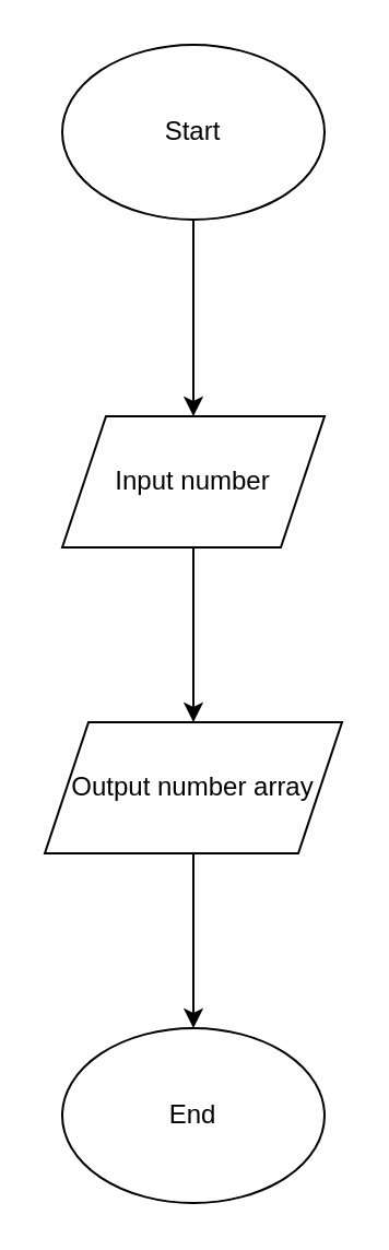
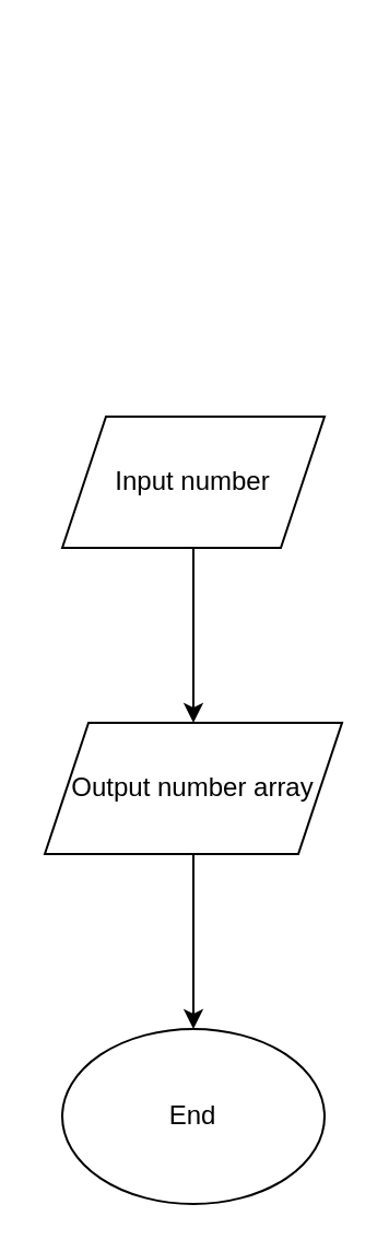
  <mxCell id="0" />
  <mxCell id="1" parent="0" />
- <mxCell id="2" value="" style="edgeStyle=orthogonalEdgeStyle;rounded=0;orthogonalLoop=1;jettySize=auto;html=1;" edge="1" parent="1" source="3" target="5"><mxGeometry relative="1" as="geometry" /></mxCell>
- <mxCell id="3" value="Start" style="ellipse;whiteSpace=wrap;html=1;" vertex="1" parent="1"><mxGeometry x="28" y="20" width="120" height="80" as="geometry" /></mxCell>
  <mxCell id="4" value="" style="edgeStyle=orthogonalEdgeStyle;rounded=0;orthogonalLoop=1;jettySize=auto;html=1;" edge="1" parent="1" source="5" target="7"><mxGeometry relative="1" as="geometry" /></mxCell>
  <mxCell id="5" value="Input number" style="shape=parallelogram;perimeter=parallelogramPerimeter;whiteSpace=wrap;html=1;fixedSize=1;" vertex="1" parent="1"><mxGeometry x="28" y="190" width="120" height="60" as="geometry" /></mxCell>
  <mxCell id="6" value="" style="edgeStyle=orthogonalEdgeStyle;rounded=0;orthogonalLoop=1;jettySize=auto;html=1;" edge="1" parent="1" source="7" target="8"><mxGeometry relative="1" as="geometry" /></mxCell>
  <mxCell id="7" value="Output number array" style="shape=parallelogram;perimeter=parallelogramPerimeter;whiteSpace=wrap;html=1;fixedSize=1;" vertex="1" parent="1"><mxGeometry x="20" y="330" width="136" height="60" as="geometry" /></mxCell>
  <mxCell id="8" value="End" style="ellipse;whiteSpace=wrap;html=1;" vertex="1" parent="1"><mxGeometry x="28" y="470" width="120" height="80" as="geometry" /></mxCell>
